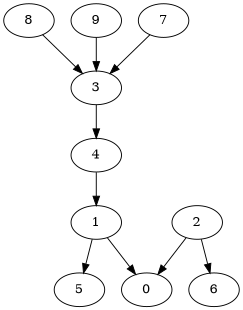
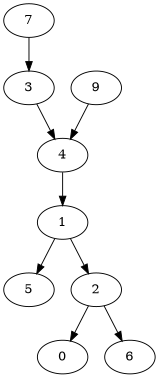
  digraph {
    node [Processor=2 Start=0 Weight=4]
    edge [Weight=9]
    0 [Start=28 Weight=6]
    3 [Start=24]
    4 [Processor=3 Weight=7]
    1 [Start=16 Weight=8]
    5 [Processor=0 Weight=5]
-   8 [Start=8 Weight=3]
    9 [Weight=8]
    7 [Processor=1 Weight=8]
    2 [Processor=0 Start=9]
    6 [Processor=0 Start=5]
    3 -> 4
    4 -> 1
-   1 -> 0 [Weight=17]
+   1 -> 2 [Weight=17]
    1 -> 5
-   8 -> 3 [Weight=22]
-   9 -> 3 [Weight=19]
+   9 -> 4 [Weight=19]
    7 -> 3
    2 -> 0 [Weight=15]
    2 -> 6 [Weight=6]
  }
